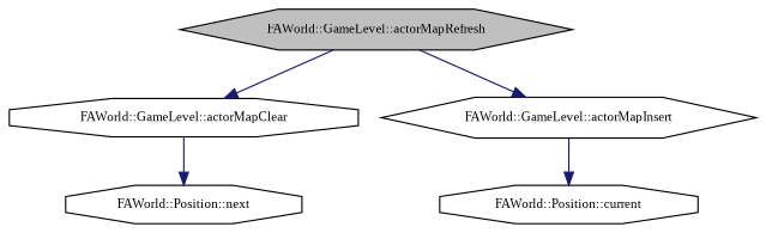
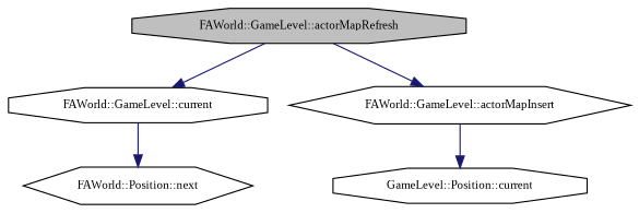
  digraph {
    fontname="Liberation Serif"
    rankdir=TB
    node [color=black fillcolor=white fontname="Liberation Serif" fontsize=10 shape=hexagon style=filled]
    edge [color=midnightblue fontname="Liberation Serif" fontsize=10 labelfontname=Helvetica labelfontsize=10 style=solid]
-   n1 [fillcolor=grey75 fontcolor=black height=0.2 label="FAWorld::GameLevel::actorMapRefresh" width=0.4]
-   n2 [height=0.2 label="FAWorld::GameLevel::actorMapClear" shape=octagon width=0.4]
+   n1 [fillcolor=grey75 fontcolor=black height=0.2 label="FAWorld::GameLevel::actorMapRefresh" shape=octagon width=0.4]
+   n2 [height=0.2 label="FAWorld::GameLevel::current" shape=octagon width=0.4]
    n3 [height=0.2 label="FAWorld::GameLevel::actorMapInsert" width=0.4]
-   n4 [height=0.2 label="FAWorld::Position::next" shape=octagon width=0.4]
-   n5 [height=0.2 label="FAWorld::Position::current" shape=octagon width=0.4]
+   n4 [height=0.2 label="FAWorld::Position::next" width=0.4]
+   n5 [height=0.2 label="GameLevel::Position::current" shape=octagon width=0.4]
    n1 -> n2
    n1 -> n3
    n2 -> n4
    n3 -> n5
  }
